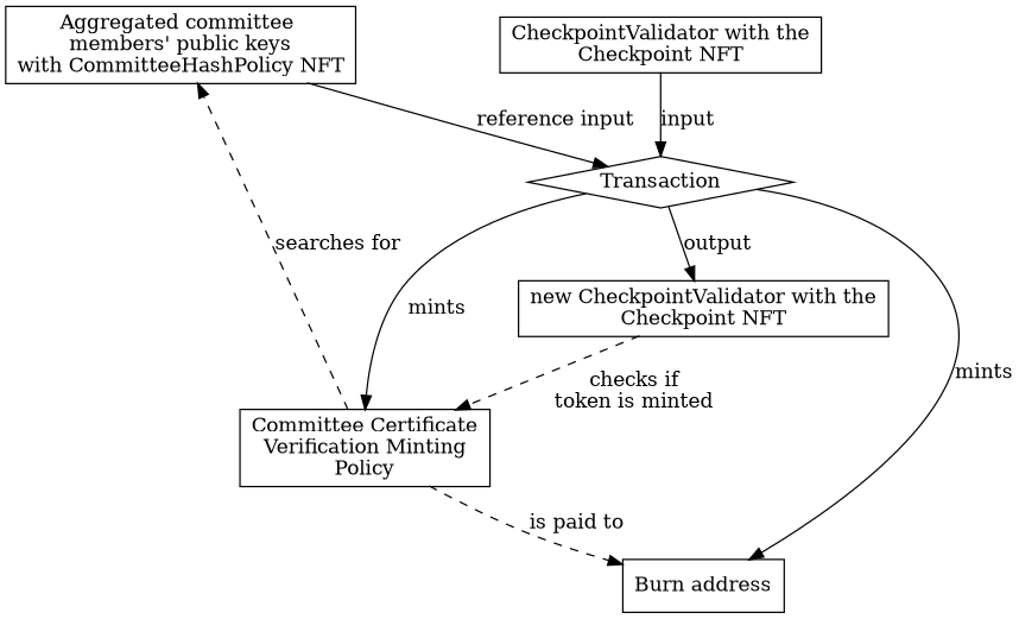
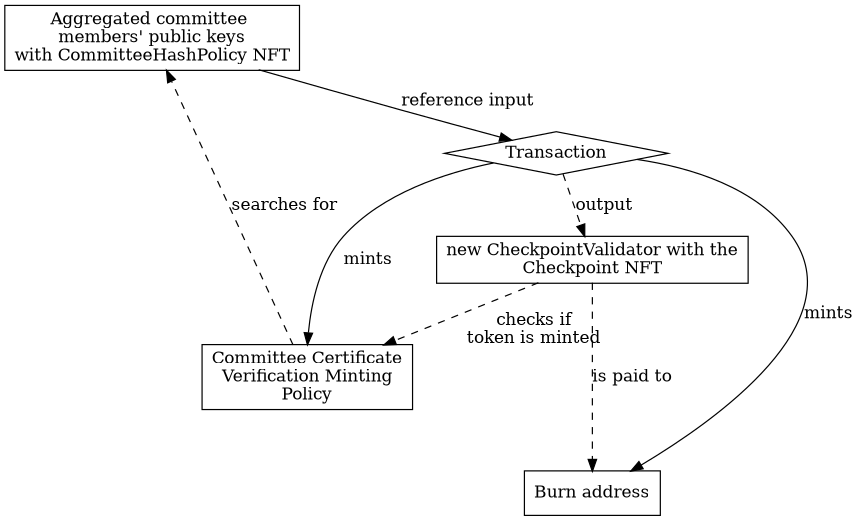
  strict digraph {
    nodesep=1
    ranksep=0.5
    node [shape=record]
    n1 [label="Aggregated committee \nmembers' public keys\nwith CommitteeHashPolicy NFT"]
    n2 [label=Transaction shape=diamond]
    n3 [label="Committee Certificate\nVerification Minting\nPolicy"]
    n4 [label="new CheckpointValidator with the\nCheckpoint NFT"]
    n5 [label="Burn address"]
-   n6 [label="CheckpointValidator with the\nCheckpoint NFT"]
    n1 -> n2 [label="reference input"]
    n2 -> n3 [label=mints]
-   n2 -> n4 [label=output]
+   n2 -> n4 [label=output style=dashed]
    n2 -> n5 [label=mints]
    n3 -> n1 [label="searches for" style=dashed]
-   n3 -> n5 [label="is paid to" style=dashed]
+   n4 -> n5 [label="is paid to" style=dashed]
    n4 -> n3 [style=dashed xlabel="checks if\ntoken is minted"]
-   n6 -> n2 [label=input]
  }
